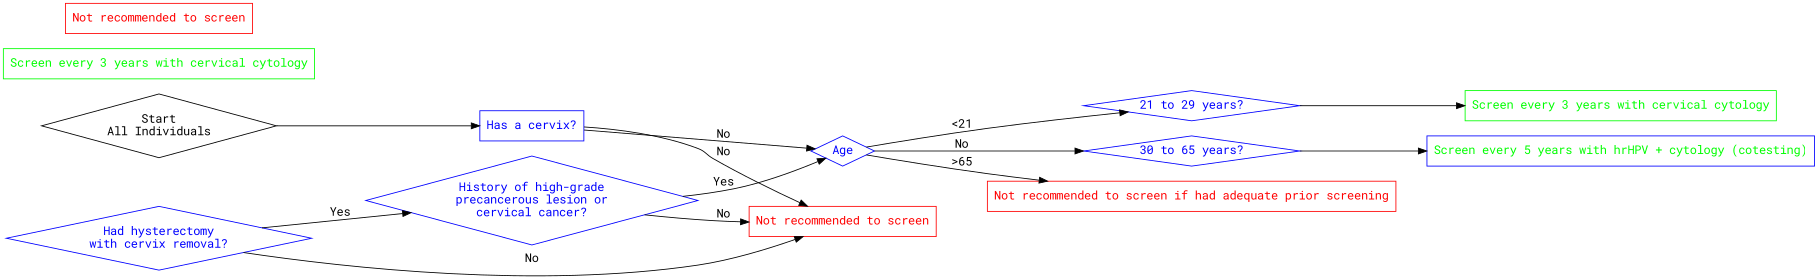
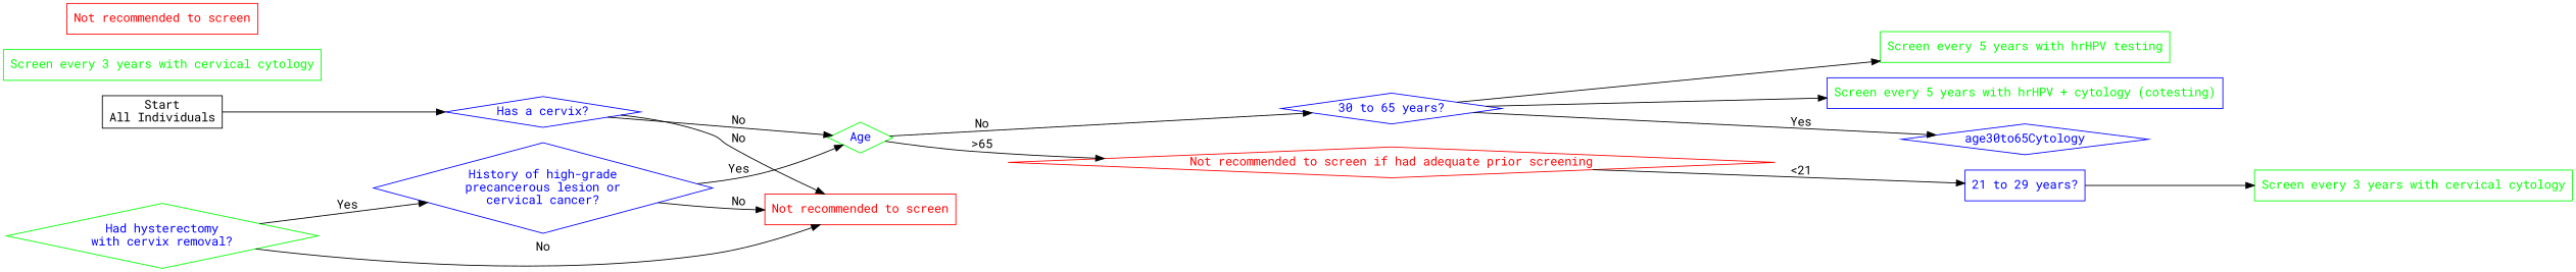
  digraph {
    fontname="Roboto Mono"
    rankdir=LR
    node [color=blue fontcolor=blue fontname="Roboto Mono" shape=rectangle]
    edge [fontname="Roboto Mono"]
-   n1 [color=black fontcolor=black label="Start\nAll Individuals" shape=diamond]
-   n2 [label="Has a cervix?" shape=box]
-   n3 [label=Age shape=diamond]
+   n1 [color=black fontcolor=black label="Start\nAll Individuals"]
+   n2 [label="Has a cervix?" shape=diamond]
+   n3 [color=green label=Age shape=diamond]
    n4 [color=red fontcolor=red label="Not recommended to screen"]
-   n5 [label="21 to 29 years?" shape=diamond]
+   n5 [label="21 to 29 years?" shape=box]
    n6 [label="30 to 65 years?" shape=diamond]
-   n7 [color=red fontcolor=red label="Not recommended to screen if had adequate prior screening"]
+   n7 [color=red fontcolor=red label="Not recommended to screen if had adequate prior screening" shape=diamond]
    n8 [color=green fontcolor=green label="Screen every 3 years with cervical cytology"]
+   n9 [color=green fontcolor=green label="Screen every 5 years with hrHPV testing"]
    n10 [fontcolor=green label="Screen every 5 years with hrHPV + cytology (cotesting)"]
-   n12 [label="Had hysterectomy\nwith cervix removal?" shape=diamond]
+   age30to65Cytology [shape=diamond]
+   n12 [color=green label="Had hysterectomy\nwith cervix removal?" shape=diamond]
    n13 [label="History of high-grade\nprecancerous lesion or\ncervical cancer?" shape=diamond]
    n14 [color=green fontcolor=green label="Screen every 3 years with cervical cytology"]
    n15 [color=red fontcolor=red label="Not recommended to screen"]
    n1 -> n2
    n2 -> n3 [label=No]
    n2 -> n4 [label=No]
-   n3 -> n5 [label="<21"]
+   n7 -> n5 [label="<21"]
    n3 -> n6 [label=No]
    n3 -> n7 [label=">65"]
    n5 -> n8
+   n6 -> n9
    n6 -> n10
+   n6 -> age30to65Cytology [label=Yes]
    n12 -> n4 [label=No]
    n12 -> n13 [label=Yes]
    n13 -> n3 [label=Yes]
    n13 -> n4 [label=No]
  }
